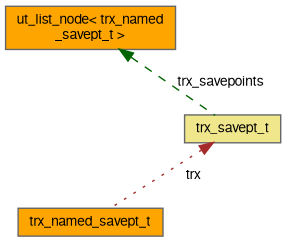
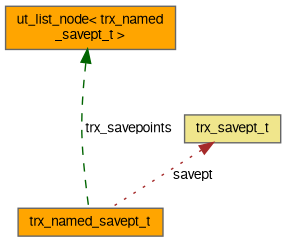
  digraph {
    node [color=gray40 fillcolor=orange fontname=FreeSans fontsize=10 shape=record style=filled]
    edge [dir=back fontname=FreeSans fontsize=10 labelfontname=FreeSans labelfontsize=10]
    n1 [fontcolor=black height=0.2 label=trx_named_savept_t width=0.4]
    n2 [height=0.2 label="ut_list_node\< trx_named\l_savept_t \>" width=0.4]
    n3 [fillcolor=khaki height=0.2 label=trx_savept_t width=0.4]
-   n2 -> n3 [color=darkgreen label=" trx_savepoints" style=dashed]
-   n3 -> n1 [color=brown label=" trx" style=dotted]
+   n2 -> n1 [color=darkgreen label=" trx_savepoints" style=dashed]
+   n3 -> n1 [color=brown label=" savept" style=dotted]
  }
